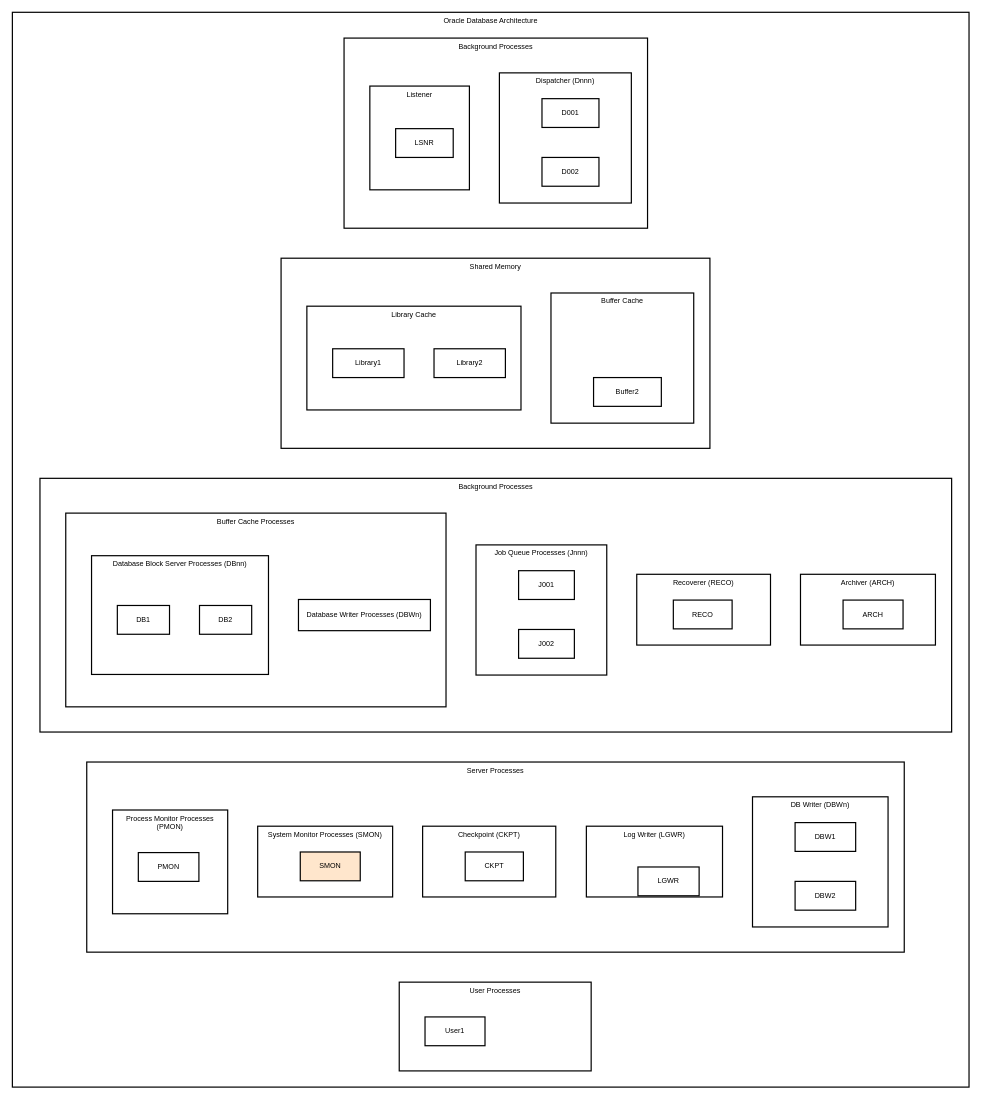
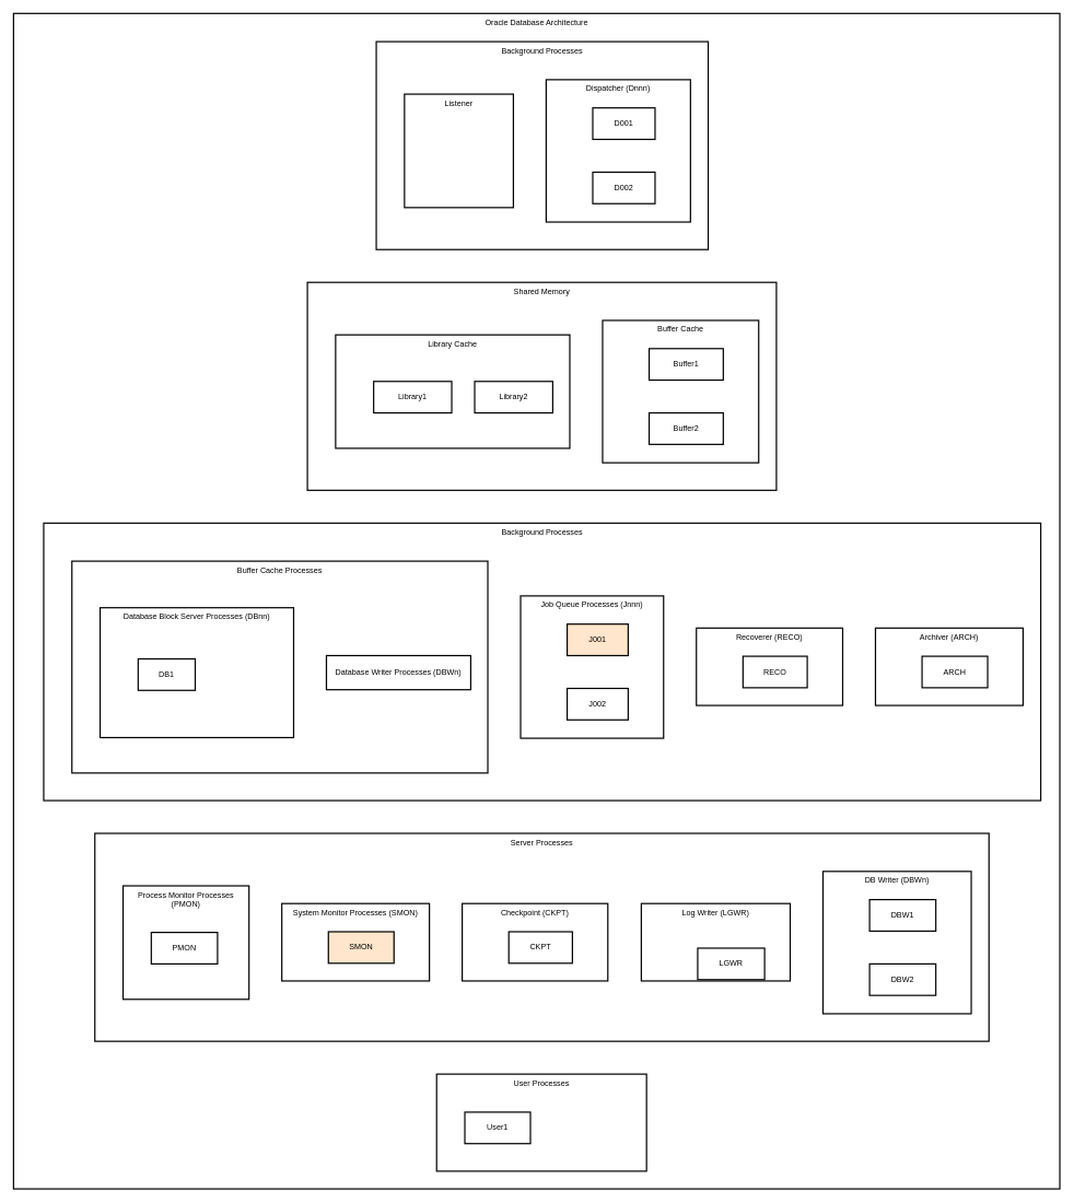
  <mxCell id="0" />
  <mxCell id="1" parent="0" />
  <mxCell id="2" value="Oracle Database Architecture" style="whiteSpace=wrap;strokeWidth=2;verticalAlign=top;" vertex="1" parent="1"><mxGeometry x="20" y="20" width="1595" height="1792" as="geometry" /></mxCell>
  <mxCell id="3" value="Background Processes" style="whiteSpace=wrap;strokeWidth=2;verticalAlign=top;" vertex="1" parent="2"><mxGeometry x="553" y="43" width="506" height="317" as="geometry" /></mxCell>
  <mxCell id="4" value="Listener" style="whiteSpace=wrap;strokeWidth=2;verticalAlign=top;" vertex="1" parent="3"><mxGeometry x="43" y="80" width="166" height="173" as="geometry" /></mxCell>
- <mxCell id="5" value="LSNR" style="whiteSpace=wrap;strokeWidth=2;" vertex="1" parent="4"><mxGeometry x="43" y="71" width="96" height="48" as="geometry" /></mxCell>
  <mxCell id="6" value="Dispatcher (Dnnn)" style="whiteSpace=wrap;strokeWidth=2;verticalAlign=top;" vertex="1" parent="3"><mxGeometry x="259" y="58" width="220" height="217" as="geometry" /></mxCell>
  <mxCell id="7" value="D001" style="whiteSpace=wrap;strokeWidth=2;" vertex="1" parent="6"><mxGeometry x="71" y="43" width="95" height="48" as="geometry" /></mxCell>
  <mxCell id="8" value="D002" style="whiteSpace=wrap;strokeWidth=2;" vertex="1" parent="6"><mxGeometry x="71" y="141" width="95" height="48" as="geometry" /></mxCell>
  <mxCell id="9" value="Shared Memory" style="whiteSpace=wrap;strokeWidth=2;verticalAlign=top;" vertex="1" parent="2"><mxGeometry x="448" y="410" width="715" height="317" as="geometry" /></mxCell>
  <mxCell id="10" value="Library Cache" style="whiteSpace=wrap;strokeWidth=2;verticalAlign=top;" vertex="1" parent="9"><mxGeometry x="43" y="80" width="357" height="173" as="geometry" /></mxCell>
- <mxCell id="11" value="Library1" style="whiteSpace=wrap;strokeWidth=2;" vertex="1" parent="10"><mxGeometry x="43" y="71" width="119" height="48" as="geometry" /></mxCell>
+ <mxCell id="11" value="Library1" style="whiteSpace=wrap;strokeWidth=2;" vertex="1" parent="10"><mxGeometry x="58" y="71" width="119" height="48" as="geometry" /></mxCell>
  <mxCell id="12" value="Library2" style="whiteSpace=wrap;strokeWidth=2;" vertex="1" parent="10"><mxGeometry x="212" y="71" width="119" height="48" as="geometry" /></mxCell>
  <mxCell id="13" value="Buffer Cache" style="whiteSpace=wrap;strokeWidth=2;verticalAlign=top;" vertex="1" parent="9"><mxGeometry x="450" y="58" width="238" height="217" as="geometry" /></mxCell>
+ <mxCell id="14" value="Buffer1" style="whiteSpace=wrap;strokeWidth=2;" vertex="1" parent="13"><mxGeometry x="71" y="43" width="113" height="48" as="geometry" /></mxCell>
  <mxCell id="15" value="Buffer2" style="whiteSpace=wrap;strokeWidth=2;" vertex="1" parent="13"><mxGeometry x="71" y="141" width="113" height="48" as="geometry" /></mxCell>
  <mxCell id="16" value="Background Processes" style="whiteSpace=wrap;strokeWidth=2;verticalAlign=top;" vertex="1" parent="2"><mxGeometry x="46" y="777" width="1520" height="423" as="geometry" /></mxCell>
  <mxCell id="17" value="Buffer Cache Processes" style="whiteSpace=wrap;strokeWidth=2;verticalAlign=top;" vertex="1" parent="16"><mxGeometry x="43" y="58" width="634" height="323" as="geometry" /></mxCell>
  <mxCell id="18" value="Database Block Server Processes (DBnn)" style="whiteSpace=wrap;strokeWidth=2;verticalAlign=top;" vertex="1" parent="17"><mxGeometry x="43" y="71" width="295" height="198" as="geometry" /></mxCell>
- <mxCell id="19" value="DB1" style="whiteSpace=wrap;strokeWidth=2;" vertex="1" parent="18"><mxGeometry x="43" y="83" width="87" height="48" as="geometry" /></mxCell>
- <mxCell id="20" value="DB2" style="whiteSpace=wrap;strokeWidth=2;" vertex="1" parent="18"><mxGeometry x="180" y="83" width="87" height="48" as="geometry" /></mxCell>
+ <mxCell id="19" value="DB1" style="whiteSpace=wrap;strokeWidth=2;" vertex="1" parent="18"><mxGeometry x="58" y="78" width="87" height="48" as="geometry" /></mxCell>
  <mxCell id="21" value="Database Writer Processes (DBWn)" style="whiteSpace=wrap;strokeWidth=2;" vertex="1" parent="17"><mxGeometry x="388" y="144" width="220" height="52" as="geometry" /></mxCell>
  <mxCell id="22" value="Job Queue Processes (Jnnn)" style="whiteSpace=wrap;strokeWidth=2;verticalAlign=top;" vertex="1" parent="16"><mxGeometry x="727" y="111" width="218" height="217" as="geometry" /></mxCell>
- <mxCell id="23" value="J001" style="whiteSpace=wrap;strokeWidth=2;" vertex="1" parent="22"><mxGeometry x="71" y="43" width="93" height="48" as="geometry" /></mxCell>
+ <mxCell id="23" value="J001" style="whiteSpace=wrap;strokeWidth=2;fillColor=#ffe6cc;" vertex="1" parent="22"><mxGeometry x="71" y="43" width="93" height="48" as="geometry" /></mxCell>
  <mxCell id="24" value="J002" style="whiteSpace=wrap;strokeWidth=2;" vertex="1" parent="22"><mxGeometry x="71" y="141" width="93" height="48" as="geometry" /></mxCell>
  <mxCell id="25" value="Recoverer (RECO)" style="whiteSpace=wrap;strokeWidth=2;verticalAlign=top;" vertex="1" parent="16"><mxGeometry x="995" y="160" width="223" height="118" as="geometry" /></mxCell>
- <mxCell id="26" value="RECO" style="whiteSpace=wrap;strokeWidth=2;" vertex="1" parent="25"><mxGeometry x="61" y="43" width="98" height="48" as="geometry" /></mxCell>
+ <mxCell id="26" value="RECO" style="whiteSpace=wrap;strokeWidth=2;" vertex="1" parent="25"><mxGeometry x="71" y="43" width="98" height="48" as="geometry" /></mxCell>
  <mxCell id="27" value="Archiver (ARCH)" style="whiteSpace=wrap;strokeWidth=2;verticalAlign=top;" vertex="1" parent="16"><mxGeometry x="1268" y="160" width="225" height="118" as="geometry" /></mxCell>
  <mxCell id="28" value="ARCH" style="whiteSpace=wrap;strokeWidth=2;" vertex="1" parent="27"><mxGeometry x="71" y="43" width="100" height="48" as="geometry" /></mxCell>
  <mxCell id="29" value="Server Processes" style="whiteSpace=wrap;strokeWidth=2;verticalAlign=top;" vertex="1" parent="2"><mxGeometry x="124" y="1250" width="1363" height="317" as="geometry" /></mxCell>
  <mxCell id="30" value="Process Monitor Processes (PMON)" style="whiteSpace=wrap;strokeWidth=2;verticalAlign=top;" vertex="1" parent="29"><mxGeometry x="43" y="80" width="192" height="173" as="geometry" /></mxCell>
  <mxCell id="31" value="PMON" style="whiteSpace=wrap;strokeWidth=2;" vertex="1" parent="30"><mxGeometry x="43" y="71" width="101" height="48" as="geometry" /></mxCell>
  <mxCell id="32" value="System Monitor Processes (SMON)" style="whiteSpace=wrap;strokeWidth=2;verticalAlign=top;" vertex="1" parent="29"><mxGeometry x="285" y="107" width="225" height="118" as="geometry" /></mxCell>
  <mxCell id="33" value="SMON" style="whiteSpace=wrap;strokeWidth=2;fillColor=#ffe6cc;" vertex="1" parent="32"><mxGeometry x="71" y="43" width="100" height="48" as="geometry" /></mxCell>
  <mxCell id="34" value="Checkpoint (CKPT)" style="whiteSpace=wrap;strokeWidth=2;verticalAlign=top;" vertex="1" parent="29"><mxGeometry x="560" y="107" width="222" height="118" as="geometry" /></mxCell>
  <mxCell id="35" value="CKPT" style="whiteSpace=wrap;strokeWidth=2;" vertex="1" parent="34"><mxGeometry x="71" y="43" width="97" height="48" as="geometry" /></mxCell>
  <mxCell id="36" value="Log Writer (LGWR)" style="whiteSpace=wrap;strokeWidth=2;verticalAlign=top;" vertex="1" parent="29"><mxGeometry x="833" y="107" width="227" height="118" as="geometry" /></mxCell>
  <mxCell id="37" value="LGWR" style="whiteSpace=wrap;strokeWidth=2;" vertex="1" parent="36"><mxGeometry x="86" y="68" width="102" height="48" as="geometry" /></mxCell>
  <mxCell id="38" value="DB Writer (DBWn)" style="whiteSpace=wrap;strokeWidth=2;verticalAlign=top;" vertex="1" parent="29"><mxGeometry x="1110" y="58" width="226" height="217" as="geometry" /></mxCell>
  <mxCell id="39" value="DBW1" style="whiteSpace=wrap;strokeWidth=2;" vertex="1" parent="38"><mxGeometry x="71" y="43" width="101" height="48" as="geometry" /></mxCell>
  <mxCell id="40" value="DBW2" style="whiteSpace=wrap;strokeWidth=2;" vertex="1" parent="38"><mxGeometry x="71" y="141" width="101" height="48" as="geometry" /></mxCell>
  <mxCell id="41" value="User Processes" style="whiteSpace=wrap;strokeWidth=2;verticalAlign=top;" vertex="1" parent="2"><mxGeometry x="645" y="1617" width="320" height="148" as="geometry" /></mxCell>
  <mxCell id="42" value="User1" style="whiteSpace=wrap;strokeWidth=2;" vertex="1" parent="41"><mxGeometry x="43" y="58" width="100" height="48" as="geometry" /></mxCell>
